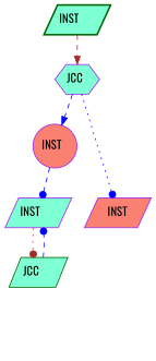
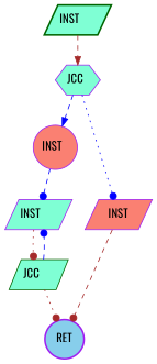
  digraph {
    fontname=Oswald
    node [fillcolor=aquamarine style=filled color=purple shape=parallelogram fontname=Oswald]
    edge [color=brown style=dashed arrowhead=dot fontname=Oswald]
    n1 [label="INST\l" style="filled,bold" color=darkgreen]
    n2 [label="JCC\l" shape=hexagon]
    n3 [label="INST\l" fillcolor=salmon shape=circle]
    n4 [label=INST fillcolor=salmon]
    n5 [label="INST\l"]
    n6 [label="JCC\l" color=darkgreen]
+   n7 [fillcolor=skyblue label=RET style="filled,bold" shape=circle]
    n1 -> n2 [arrowhead=normal]
    n2 -> n3 [color=blue arrowhead=normal]
    n2 -> n4 [color=blue style=dotted]
    n3 -> n5 [color=blue]
+   n4 -> n7
    n5 -> n6 [style=dotted]
    n6 -> n5 [color=blue]
+   n6 -> n7 [style=dotted]
  }
